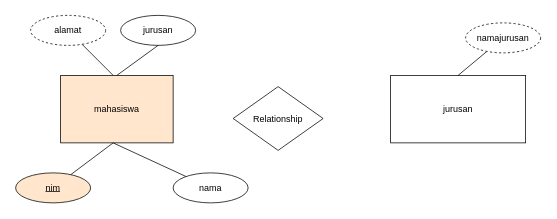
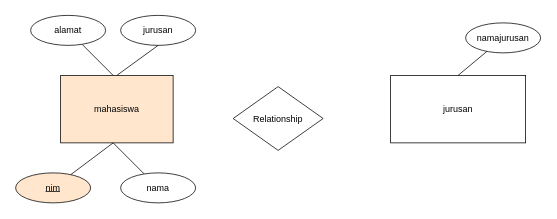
  <mxCell id="0" />
  <mxCell id="1" parent="0" />
  <mxCell id="2" value="mahasiswa" style="whiteSpace=wrap;html=1;align=center;fillColor=#ffe6cc;" vertex="1" parent="1"><mxGeometry x="80" y="100" width="150" height="90" as="geometry" /></mxCell>
  <mxCell id="3" value="" style="endArrow=none;html=1;rounded=0;" edge="1" parent="1" target="4"><mxGeometry relative="1" as="geometry"><mxPoint x="150" y="190" as="sourcePoint" /><mxPoint x="80" y="250" as="targetPoint" /></mxGeometry></mxCell>
  <mxCell id="4" value="nim" style="ellipse;whiteSpace=wrap;html=1;align=center;fontStyle=4;fillColor=#ffe6cc;" vertex="1" parent="1"><mxGeometry x="20" y="230" width="100" height="40" as="geometry" /></mxCell>
  <mxCell id="5" value="" style="endArrow=none;html=1;rounded=0;" edge="1" parent="1" target="6"><mxGeometry relative="1" as="geometry"><mxPoint x="150" y="190" as="sourcePoint" /><mxPoint x="140" y="290" as="targetPoint" /></mxGeometry></mxCell>
- <mxCell id="6" value="nama" style="ellipse;whiteSpace=wrap;html=1;align=center;" vertex="1" parent="1"><mxGeometry x="230" y="230" width="100" height="40" as="geometry" /></mxCell>
+ <mxCell id="6" value="nama" style="ellipse;whiteSpace=wrap;html=1;align=center;" vertex="1" parent="1"><mxGeometry x="160" y="230" width="100" height="40" as="geometry" /></mxCell>
  <mxCell id="7" value="" style="endArrow=none;html=1;rounded=0;" edge="1" parent="1" target="8"><mxGeometry relative="1" as="geometry"><mxPoint x="150" y="100" as="sourcePoint" /><mxPoint x="90" y="40" as="targetPoint" /></mxGeometry></mxCell>
- <mxCell id="8" value="alamat" style="ellipse;whiteSpace=wrap;html=1;align=center;dashed=1;" vertex="1" parent="1"><mxGeometry x="40" y="20" width="100" height="40" as="geometry" /></mxCell>
+ <mxCell id="8" value="alamat" style="ellipse;whiteSpace=wrap;html=1;align=center;" vertex="1" parent="1"><mxGeometry x="40" y="20" width="100" height="40" as="geometry" /></mxCell>
  <mxCell id="9" value="jurusan" style="ellipse;whiteSpace=wrap;html=1;align=center;" vertex="1" parent="1"><mxGeometry x="160" y="20" width="100" height="40" as="geometry" /></mxCell>
  <mxCell id="10" value="" style="endArrow=none;html=1;rounded=0;exitX=0.5;exitY=0;exitDx=0;exitDy=0;" edge="1" parent="1" source="2"><mxGeometry relative="1" as="geometry"><mxPoint x="251.43" y="101.43" as="sourcePoint" /><mxPoint x="210" y="60" as="targetPoint" /></mxGeometry></mxCell>
  <mxCell id="11" value="jurusan" style="whiteSpace=wrap;html=1;align=center;" vertex="1" parent="1"><mxGeometry x="520" y="100" width="180" height="90" as="geometry" /></mxCell>
  <mxCell id="12" value="" style="endArrow=none;html=1;rounded=0;exitX=0.5;exitY=0;exitDx=0;exitDy=0;" edge="1" parent="1" source="11" target="13"><mxGeometry relative="1" as="geometry"><mxPoint x="500" y="100" as="sourcePoint" /><mxPoint x="510" y="100" as="targetPoint" /></mxGeometry></mxCell>
- <mxCell id="13" value="namajurusan" style="ellipse;whiteSpace=wrap;html=1;align=center;dashed=1;" vertex="1" parent="1"><mxGeometry x="620" y="30" width="100" height="40" as="geometry" /></mxCell>
+ <mxCell id="13" value="namajurusan" style="ellipse;whiteSpace=wrap;html=1;align=center;" vertex="1" parent="1"><mxGeometry x="620" y="30" width="100" height="40" as="geometry" /></mxCell>
  <mxCell id="14" value="Relationship" style="shape=rhombus;perimeter=rhombusPerimeter;whiteSpace=wrap;html=1;align=center;" vertex="1" parent="1"><mxGeometry x="310" y="115" width="120" height="85" as="geometry" /></mxCell>
